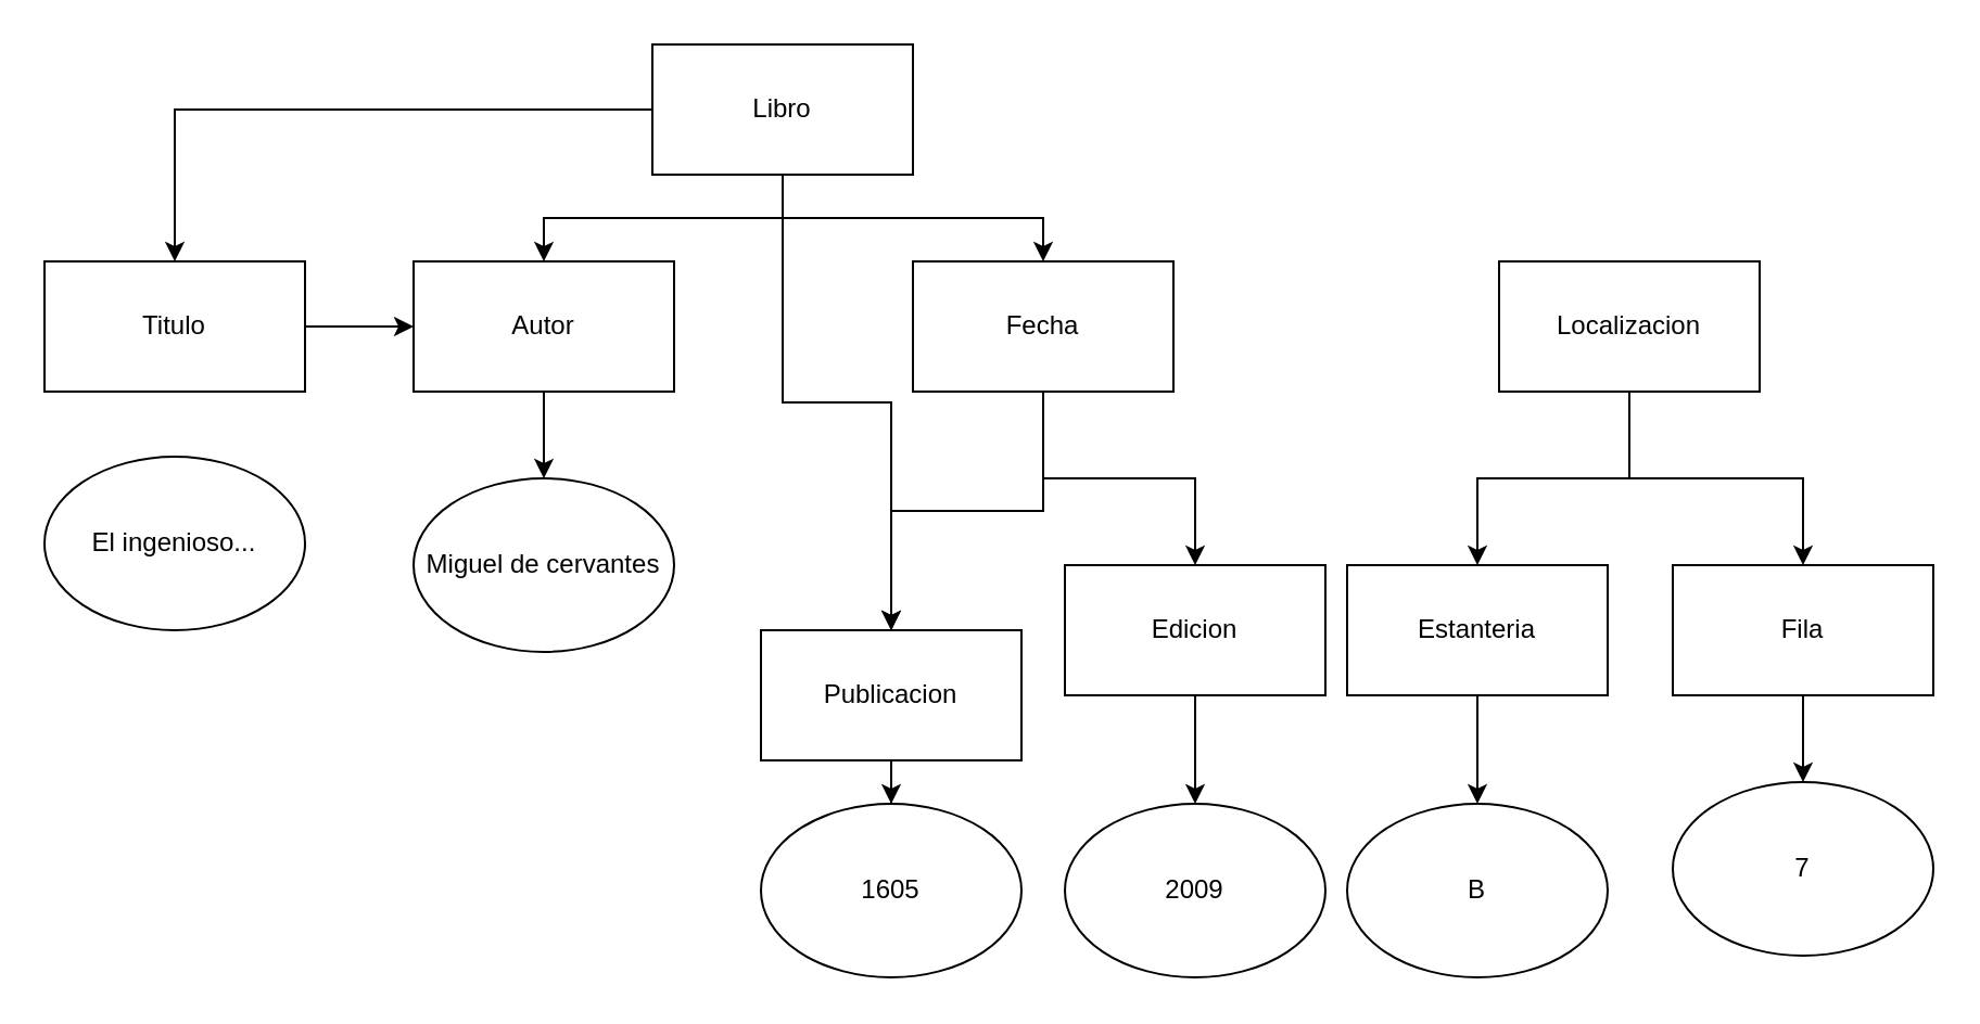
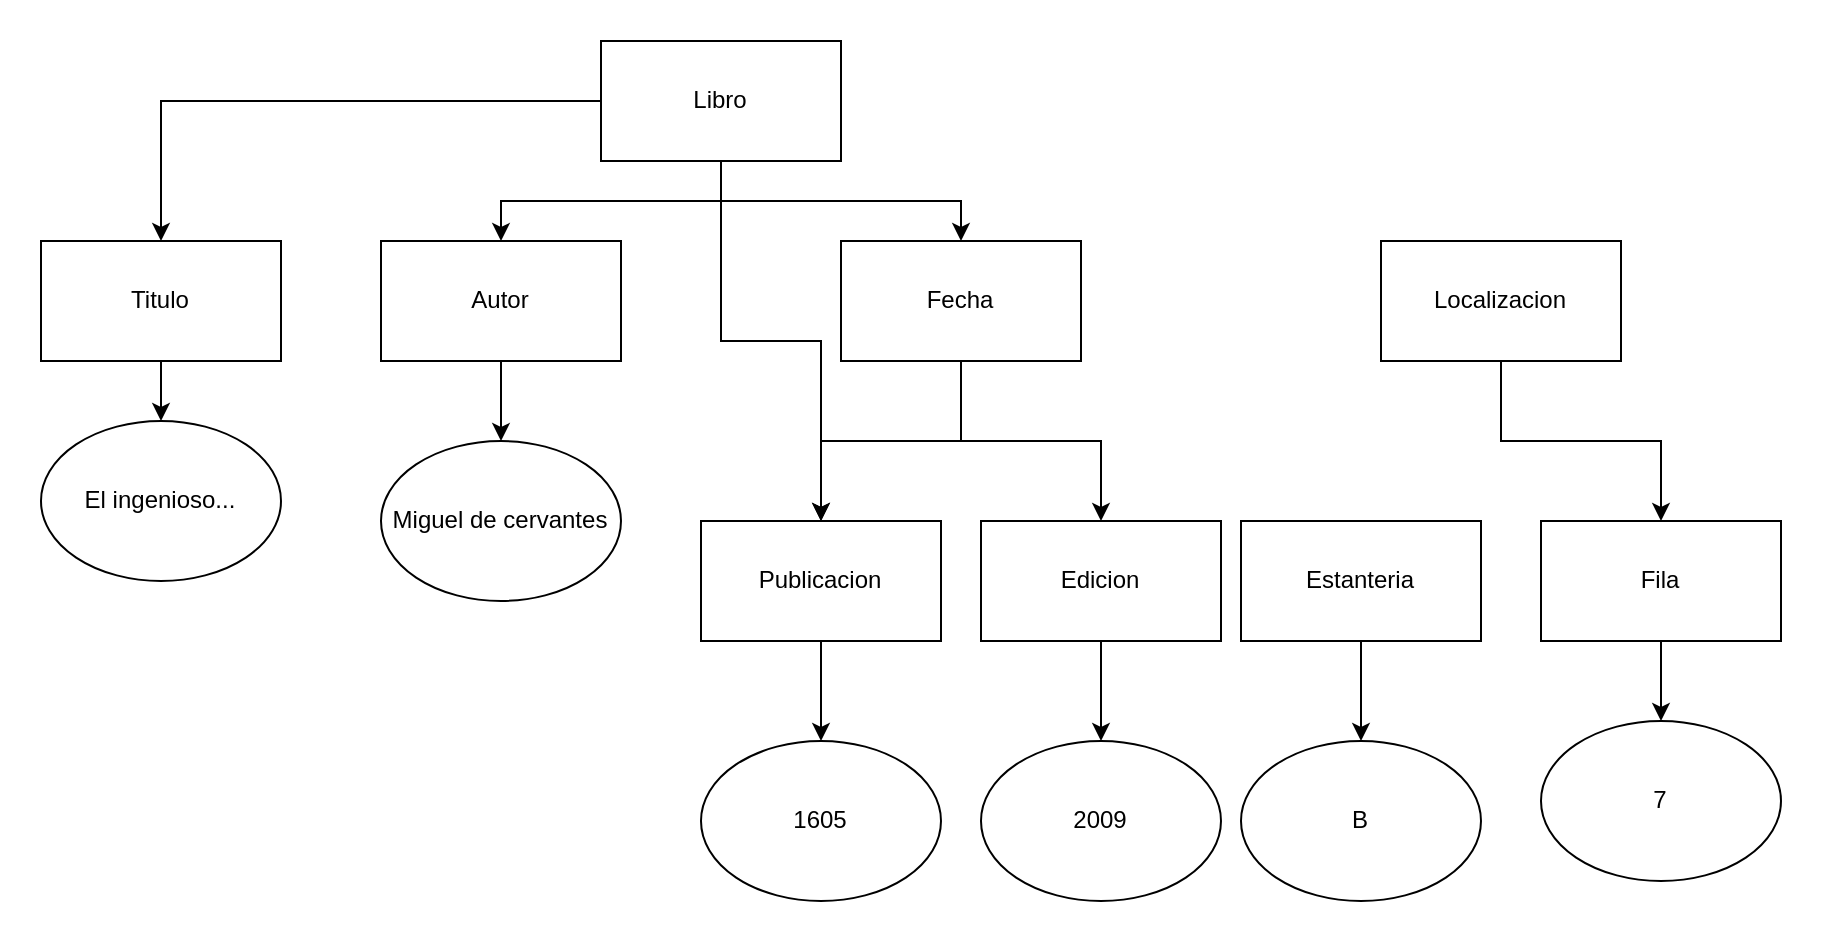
  <mxCell id="0" />
  <mxCell id="1" parent="0" />
  <mxCell id="2" style="edgeStyle=orthogonalEdgeStyle;rounded=0;orthogonalLoop=1;jettySize=auto;html=1;entryX=0.5;entryY=0;entryDx=0;entryDy=0;" edge="1" parent="1" source="6" target="8"><mxGeometry relative="1" as="geometry" /></mxCell>
  <mxCell id="3" style="edgeStyle=orthogonalEdgeStyle;rounded=0;orthogonalLoop=1;jettySize=auto;html=1;" edge="1" parent="1" source="6" target="10"><mxGeometry relative="1" as="geometry" /></mxCell>
  <mxCell id="4" style="edgeStyle=orthogonalEdgeStyle;rounded=0;orthogonalLoop=1;jettySize=auto;html=1;entryX=0.5;entryY=0;entryDx=0;entryDy=0;" edge="1" parent="1" source="6" target="13"><mxGeometry relative="1" as="geometry" /></mxCell>
  <mxCell id="5" style="edgeStyle=orthogonalEdgeStyle;rounded=0;orthogonalLoop=1;jettySize=auto;html=1;" edge="1" parent="1" source="6" target="15"><mxGeometry relative="1" as="geometry" /></mxCell>
  <mxCell id="6" value="Libro" style="rounded=0;whiteSpace=wrap;html=1;" vertex="1" parent="1"><mxGeometry x="300" y="20" width="120" height="60" as="geometry" /></mxCell>
- <mxCell id="7" style="edgeStyle=orthogonalEdgeStyle;rounded=0;orthogonalLoop=1;jettySize=auto;html=1;" edge="1" parent="1" source="8" target="10"><mxGeometry relative="1" as="geometry" /></mxCell>
+ <mxCell id="7" style="edgeStyle=orthogonalEdgeStyle;rounded=0;orthogonalLoop=1;jettySize=auto;html=1;" edge="1" parent="1" source="8" target="25"><mxGeometry relative="1" as="geometry" /></mxCell>
  <mxCell id="8" value="Titulo" style="rounded=0;whiteSpace=wrap;html=1;" vertex="1" parent="1"><mxGeometry x="20" y="120" width="120" height="60" as="geometry" /></mxCell>
  <mxCell id="9" style="edgeStyle=orthogonalEdgeStyle;rounded=0;orthogonalLoop=1;jettySize=auto;html=1;" edge="1" parent="1" source="10" target="26"><mxGeometry relative="1" as="geometry" /></mxCell>
  <mxCell id="10" value="Autor" style="rounded=0;whiteSpace=wrap;html=1;" vertex="1" parent="1"><mxGeometry x="190" y="120" width="120" height="60" as="geometry" /></mxCell>
  <mxCell id="11" style="edgeStyle=orthogonalEdgeStyle;rounded=0;orthogonalLoop=1;jettySize=auto;html=1;" edge="1" parent="1" source="13" target="15"><mxGeometry relative="1" as="geometry" /></mxCell>
  <mxCell id="12" style="edgeStyle=orthogonalEdgeStyle;rounded=0;orthogonalLoop=1;jettySize=auto;html=1;" edge="1" parent="1" source="13" target="17"><mxGeometry relative="1" as="geometry" /></mxCell>
  <mxCell id="13" value="Fecha" style="rounded=0;whiteSpace=wrap;html=1;" vertex="1" parent="1"><mxGeometry x="420" y="120" width="120" height="60" as="geometry" /></mxCell>
  <mxCell id="14" style="edgeStyle=orthogonalEdgeStyle;rounded=0;orthogonalLoop=1;jettySize=auto;html=1;" edge="1" parent="1" source="15" target="27"><mxGeometry relative="1" as="geometry" /></mxCell>
- <mxCell id="15" value="Publicacion" style="rounded=0;whiteSpace=wrap;html=1;" vertex="1" parent="1"><mxGeometry x="350" y="290" width="120" height="60" as="geometry" /></mxCell>
+ <mxCell id="15" value="Publicacion" style="rounded=0;whiteSpace=wrap;html=1;" vertex="1" parent="1"><mxGeometry x="350" y="260" width="120" height="60" as="geometry" /></mxCell>
  <mxCell id="16" style="edgeStyle=orthogonalEdgeStyle;rounded=0;orthogonalLoop=1;jettySize=auto;html=1;" edge="1" parent="1" source="17" target="28"><mxGeometry relative="1" as="geometry" /></mxCell>
  <mxCell id="17" value="Edicion" style="rounded=0;whiteSpace=wrap;html=1;" vertex="1" parent="1"><mxGeometry x="490" y="260" width="120" height="60" as="geometry" /></mxCell>
- <mxCell id="18" style="edgeStyle=orthogonalEdgeStyle;rounded=0;orthogonalLoop=1;jettySize=auto;html=1;" edge="1" parent="1" source="20" target="24"><mxGeometry relative="1" as="geometry" /></mxCell>
  <mxCell id="19" style="edgeStyle=orthogonalEdgeStyle;rounded=0;orthogonalLoop=1;jettySize=auto;html=1;" edge="1" parent="1" source="20" target="22"><mxGeometry relative="1" as="geometry" /></mxCell>
  <mxCell id="20" value="Localizacion" style="rounded=0;whiteSpace=wrap;html=1;" vertex="1" parent="1"><mxGeometry x="690" y="120" width="120" height="60" as="geometry" /></mxCell>
  <mxCell id="21" style="edgeStyle=orthogonalEdgeStyle;rounded=0;orthogonalLoop=1;jettySize=auto;html=1;" edge="1" parent="1" source="22" target="30"><mxGeometry relative="1" as="geometry" /></mxCell>
  <mxCell id="22" value="Fila" style="rounded=0;whiteSpace=wrap;html=1;" vertex="1" parent="1"><mxGeometry x="770" y="260" width="120" height="60" as="geometry" /></mxCell>
  <mxCell id="23" style="edgeStyle=orthogonalEdgeStyle;rounded=0;orthogonalLoop=1;jettySize=auto;html=1;" edge="1" parent="1" source="24" target="29"><mxGeometry relative="1" as="geometry" /></mxCell>
  <mxCell id="24" value="Estanteria" style="rounded=0;whiteSpace=wrap;html=1;" vertex="1" parent="1"><mxGeometry x="620" y="260" width="120" height="60" as="geometry" /></mxCell>
  <mxCell id="25" value="El ingenioso..." style="ellipse;whiteSpace=wrap;html=1;" vertex="1" parent="1"><mxGeometry x="20" y="210" width="120" height="80" as="geometry" /></mxCell>
  <mxCell id="26" value="Miguel de cervantes" style="ellipse;whiteSpace=wrap;html=1;" vertex="1" parent="1"><mxGeometry x="190" y="220" width="120" height="80" as="geometry" /></mxCell>
  <mxCell id="27" value="1605" style="ellipse;whiteSpace=wrap;html=1;" vertex="1" parent="1"><mxGeometry x="350" y="370" width="120" height="80" as="geometry" /></mxCell>
  <mxCell id="28" value="2009" style="ellipse;whiteSpace=wrap;html=1;" vertex="1" parent="1"><mxGeometry x="490" y="370" width="120" height="80" as="geometry" /></mxCell>
  <mxCell id="29" value="B" style="ellipse;whiteSpace=wrap;html=1;" vertex="1" parent="1"><mxGeometry x="620" y="370" width="120" height="80" as="geometry" /></mxCell>
  <mxCell id="30" value="7" style="ellipse;whiteSpace=wrap;html=1;" vertex="1" parent="1"><mxGeometry x="770" y="360" width="120" height="80" as="geometry" /></mxCell>
